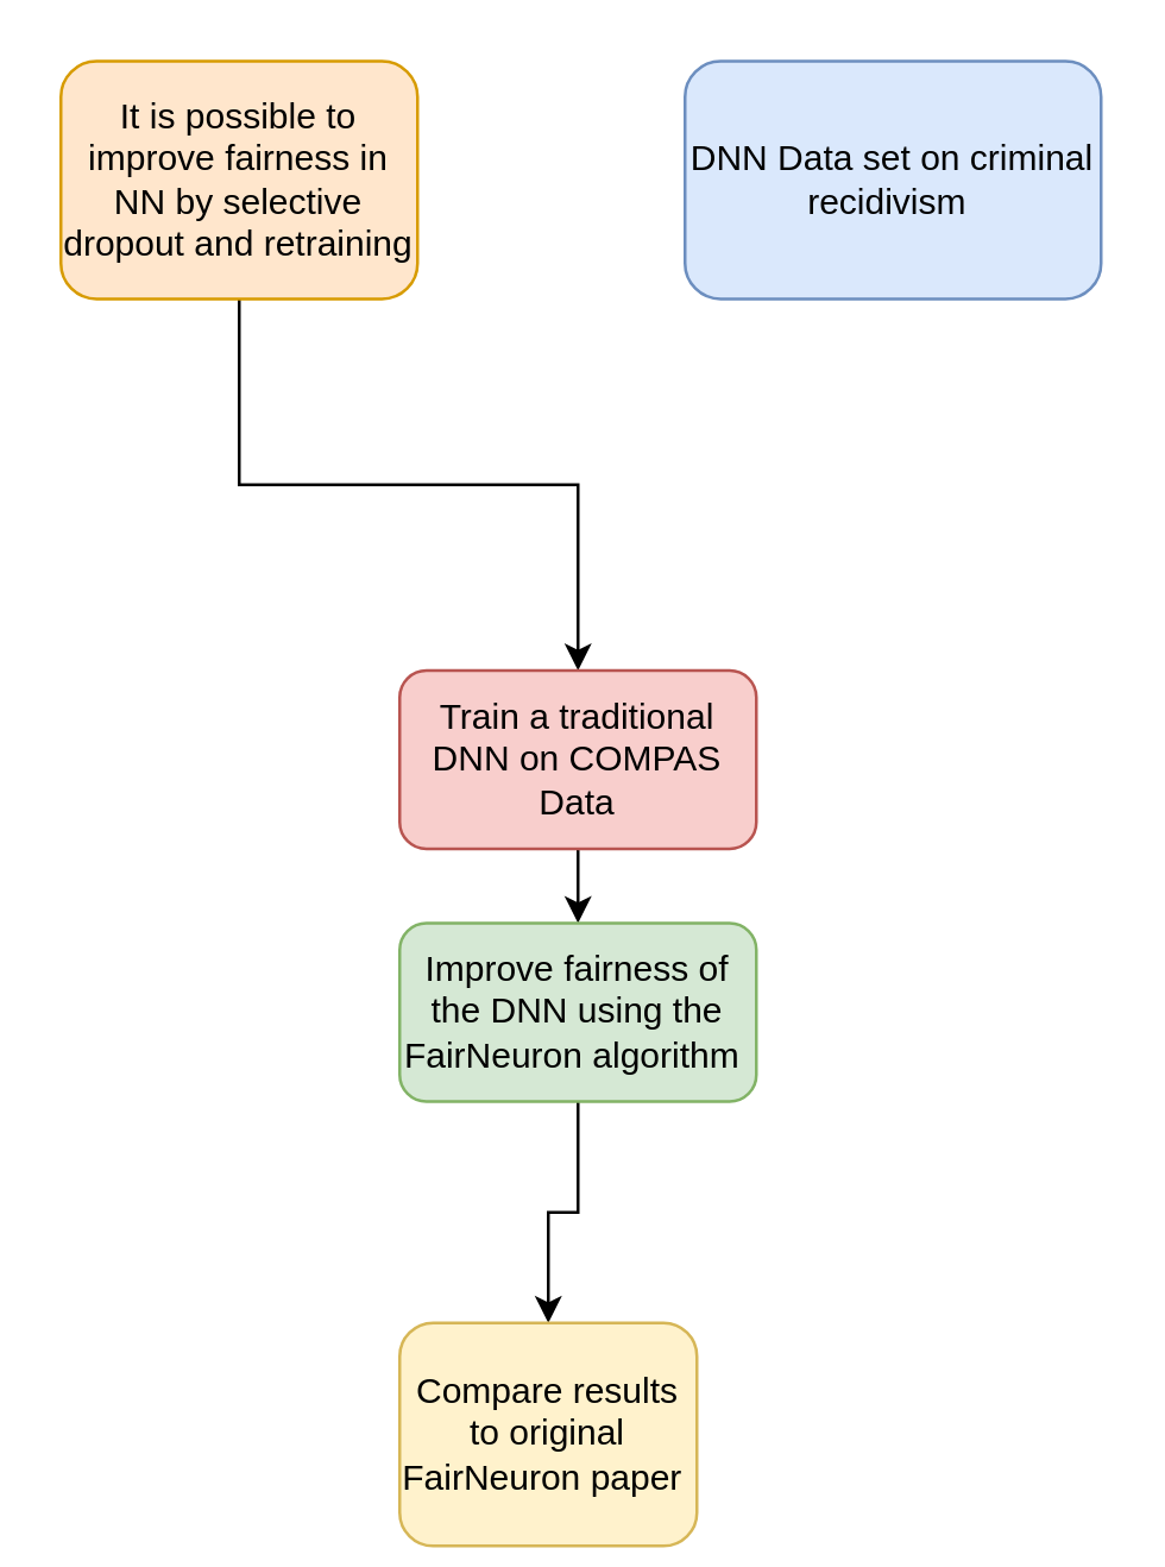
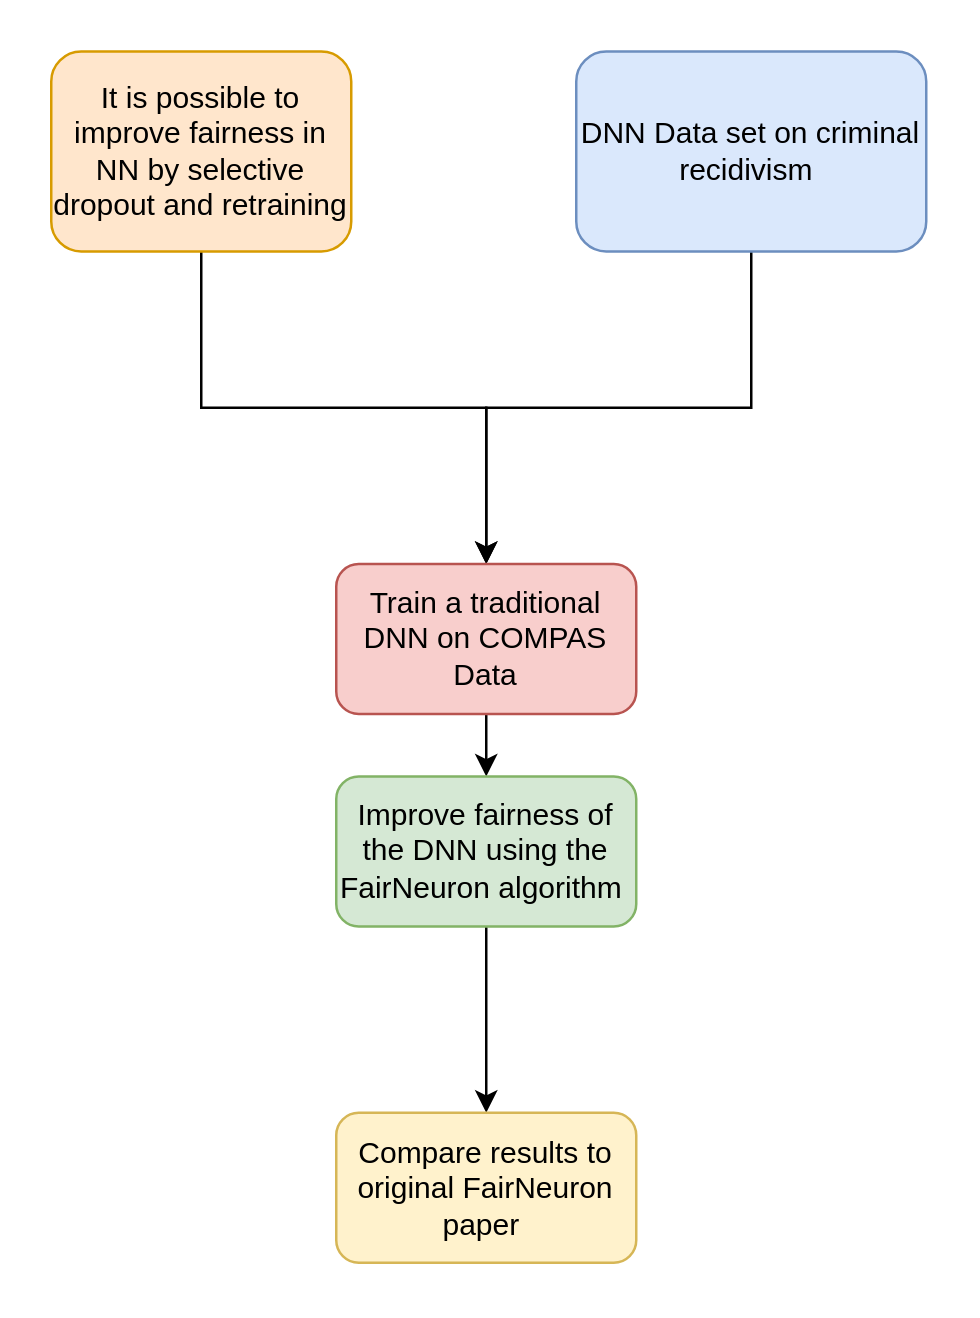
  <mxCell id="0" />
  <mxCell id="1" parent="0" />
  <mxCell id="2" style="edgeStyle=orthogonalEdgeStyle;rounded=0;orthogonalLoop=1;jettySize=auto;html=1;entryX=0.5;entryY=0;entryDx=0;entryDy=0;" edge="1" parent="1" source="3" target="7"><mxGeometry relative="1" as="geometry" /></mxCell>
  <mxCell id="3" value="It is possible to improve fairness in NN by selective dropout and retraining" style="rounded=1;whiteSpace=wrap;html=1;fontSize=12;glass=0;strokeWidth=1;shadow=0;fillColor=#ffe6cc;strokeColor=#d79b00;" parent="1" vertex="1"><mxGeometry x="20" y="20" width="120" height="80" as="geometry" /></mxCell>
+ <mxCell id="4" style="edgeStyle=orthogonalEdgeStyle;rounded=0;orthogonalLoop=1;jettySize=auto;html=1;entryX=0.5;entryY=0;entryDx=0;entryDy=0;" edge="1" parent="1" source="5" target="7"><mxGeometry relative="1" as="geometry" /></mxCell>
  <mxCell id="5" value="DNN Data set on criminal recidivism&amp;nbsp;" style="rounded=1;whiteSpace=wrap;html=1;fillColor=#dae8fc;strokeColor=#6c8ebf;" vertex="1" parent="1"><mxGeometry x="230" y="20" width="140" height="80" as="geometry" /></mxCell>
  <mxCell id="6" style="edgeStyle=orthogonalEdgeStyle;rounded=0;orthogonalLoop=1;jettySize=auto;html=1;entryX=0.5;entryY=0;entryDx=0;entryDy=0;" edge="1" parent="1" source="7" target="9"><mxGeometry relative="1" as="geometry" /></mxCell>
  <mxCell id="7" value="Train a traditional DNN on COMPAS Data" style="rounded=1;whiteSpace=wrap;html=1;fillColor=#f8cecc;strokeColor=#b85450;" vertex="1" parent="1"><mxGeometry x="134" y="225" width="120" height="60" as="geometry" /></mxCell>
  <mxCell id="8" style="edgeStyle=orthogonalEdgeStyle;rounded=0;orthogonalLoop=1;jettySize=auto;html=1;" edge="1" parent="1" source="9" target="10"><mxGeometry relative="1" as="geometry" /></mxCell>
  <mxCell id="9" value="Improve fairness of the DNN using the FairNeuron algorithm&amp;nbsp;" style="rounded=1;whiteSpace=wrap;html=1;fillColor=#d5e8d4;strokeColor=#82b366;" vertex="1" parent="1"><mxGeometry x="134" y="310" width="120" height="60" as="geometry" /></mxCell>
- <mxCell id="10" value="Compare results to original FairNeuron paper&amp;nbsp;" style="rounded=1;whiteSpace=wrap;html=1;fillColor=#fff2cc;strokeColor=#d6b656;" vertex="1" parent="1"><mxGeometry x="134" y="444.5" width="100" height="75" as="geometry" /></mxCell>
+ <mxCell id="10" value="Compare results to original FairNeuron paper&amp;nbsp;" style="rounded=1;whiteSpace=wrap;html=1;fillColor=#fff2cc;strokeColor=#d6b656;" vertex="1" parent="1"><mxGeometry x="134" y="444.5" width="120" height="60" as="geometry" /></mxCell>
